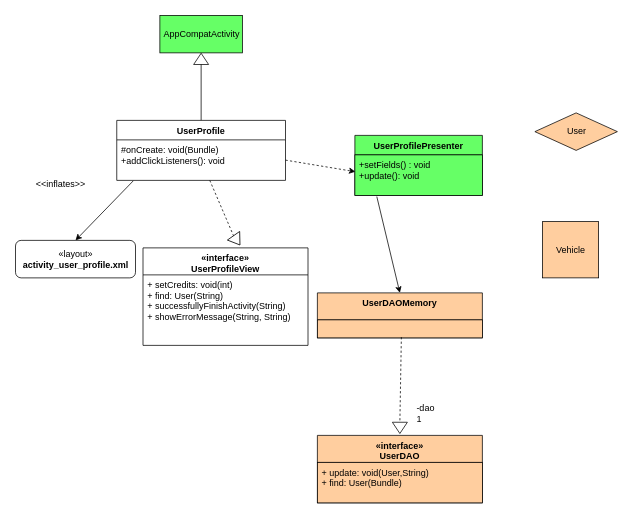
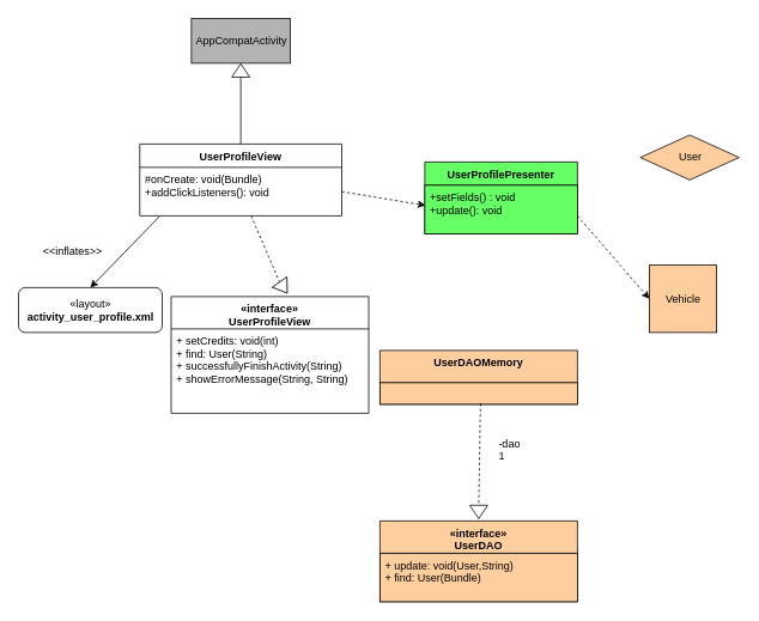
  <mxCell id="0" />
  <mxCell id="1" parent="0" />
- <mxCell id="2" value="AppCompatActivity" style="html=1;fillColor=#66ff66;strokeColor=#000000;" vertex="1" parent="1"><mxGeometry x="212.5" y="20" width="110" height="50" as="geometry" /></mxCell>
+ <mxCell id="2" value="AppCompatActivity" style="html=1;fillColor=#B3B3B3;strokeColor=#000000;" vertex="1" parent="1"><mxGeometry x="212.5" y="20" width="110" height="50" as="geometry" /></mxCell>
  <mxCell id="3" value="" style="triangle;whiteSpace=wrap;html=1;strokeColor=#000000;fillColor=#FFFFFF;rotation=-90;" vertex="1" parent="1"><mxGeometry x="260" y="68" width="15" height="20" as="geometry" /></mxCell>
  <mxCell id="4" value="" style="endArrow=none;html=1;entryX=0;entryY=0.5;entryDx=0;entryDy=0;exitX=0.5;exitY=0;exitDx=0;exitDy=0;" edge="1" parent="1" source="12" target="3"><mxGeometry width="50" height="50" relative="1" as="geometry"><mxPoint x="267.5" y="170" as="sourcePoint" /><mxPoint x="302.5" y="120" as="targetPoint" /></mxGeometry></mxCell>
  <mxCell id="5" value="" style="endArrow=classic;html=1;exitX=0.098;exitY=1.011;exitDx=0;exitDy=0;exitPerimeter=0;dashed=0;entryX=0.5;entryY=0;entryDx=0;entryDy=0;" edge="1" parent="1" source="13" target="6"><mxGeometry width="50" height="50" relative="1" as="geometry"><mxPoint x="192.5" y="340" as="sourcePoint" /><mxPoint x="162.5" y="330" as="targetPoint" /></mxGeometry></mxCell>
  <mxCell id="6" value="«layout»&lt;br&gt;&lt;b&gt;activity_user_profile.xml&lt;/b&gt;" style="html=1;strokeColor=#000000;fillColor=#FFFFFF;rounded=1;" vertex="1" parent="1"><mxGeometry x="20" y="320" width="160" height="50" as="geometry" /></mxCell>
  <mxCell id="7" value="" style="triangle;whiteSpace=wrap;html=1;strokeColor=#000000;fillColor=#FFFFFF;rotation=55;" vertex="1" parent="1"><mxGeometry x="307.5" y="310" width="15" height="20" as="geometry" /></mxCell>
  <mxCell id="8" value="" style="endArrow=none;html=1;entryX=0;entryY=0.5;entryDx=0;entryDy=0;dashed=1;" edge="1" parent="1" source="13" target="7"><mxGeometry width="50" height="50" relative="1" as="geometry"><mxPoint x="282.5" y="302.432" as="sourcePoint" /><mxPoint x="312.5" y="310" as="targetPoint" /></mxGeometry></mxCell>
  <mxCell id="9" value="" style="endArrow=classic;html=1;exitX=1;exitY=0.5;exitDx=0;exitDy=0;dashed=1;entryX=0.004;entryY=0.863;entryDx=0;entryDy=0;entryPerimeter=0;" edge="1" parent="1" source="13"><mxGeometry width="50" height="50" relative="1" as="geometry"><mxPoint x="445.68" y="220.004" as="sourcePoint" /><mxPoint x="473.14" y="228.438" as="targetPoint" /></mxGeometry></mxCell>
  <mxCell id="10" value="UserProfilePresenter" style="swimlane;fontStyle=1;align=center;verticalAlign=top;childLayout=stackLayout;horizontal=1;startSize=26;horizontalStack=0;resizeParent=1;resizeParentMax=0;resizeLast=0;collapsible=1;marginBottom=0;strokeColor=#000000;fillColor=#66FF66;gradientColor=none;" vertex="1" parent="1"><mxGeometry x="472.5" y="180" width="170" height="80" as="geometry" /></mxCell>
  <mxCell id="11" value="+setFields() : void&#10;+update(): void" style="text;strokeColor=#000000;fillColor=#66FF66;align=left;verticalAlign=top;spacingLeft=4;spacingRight=4;overflow=hidden;rotatable=0;points=[[0,0.5],[1,0.5]];portConstraint=eastwest;gradientColor=none;" vertex="1" parent="10"><mxGeometry y="26" width="170" height="54" as="geometry" /></mxCell>
- <mxCell id="12" value="UserProfile" style="swimlane;fontStyle=1;align=center;verticalAlign=top;childLayout=stackLayout;horizontal=1;startSize=26;horizontalStack=0;resizeParent=1;resizeParentMax=0;resizeLast=0;collapsible=1;marginBottom=0;strokeColor=#000000;fillColor=#FFFFFF;" vertex="1" parent="1"><mxGeometry x="155" y="160" width="225" height="80" as="geometry" /></mxCell>
+ <mxCell id="12" value="UserProfileView" style="swimlane;fontStyle=1;align=center;verticalAlign=top;childLayout=stackLayout;horizontal=1;startSize=26;horizontalStack=0;resizeParent=1;resizeParentMax=0;resizeLast=0;collapsible=1;marginBottom=0;strokeColor=#000000;fillColor=#FFFFFF;" vertex="1" parent="1"><mxGeometry x="155" y="160" width="225" height="80" as="geometry" /></mxCell>
  <mxCell id="13" value="#onCreate: void(Bundle)&#10;+addClickListeners(): void" style="text;strokeColor=none;fillColor=none;align=left;verticalAlign=top;spacingLeft=4;spacingRight=4;overflow=hidden;rotatable=0;points=[[0,0.5],[1,0.5]];portConstraint=eastwest;" vertex="1" parent="12"><mxGeometry y="26" width="225" height="54" as="geometry" /></mxCell>
- <mxCell id="14" value="" style="endArrow=classic;html=1;exitX=0.172;exitY=1.029;exitDx=0;exitDy=0;exitPerimeter=0;entryX=0.5;entryY=0;entryDx=0;entryDy=0;" edge="1" parent="1" source="11" target="18"><mxGeometry width="50" height="50" relative="1" as="geometry"><mxPoint x="512.5" y="340" as="sourcePoint" /><mxPoint x="492.5" y="360" as="targetPoint" /></mxGeometry></mxCell>
+ <mxCell id="15" value="" style="endArrow=classic;html=1;exitX=1;exitY=0.75;exitDx=0;exitDy=0;dashed=1;entryX=0;entryY=0.5;entryDx=0;entryDy=0;" edge="1" parent="1" source="10" target="17"><mxGeometry width="50" height="50" relative="1" as="geometry"><mxPoint x="672.5" y="270" as="sourcePoint" /><mxPoint x="722.5" y="280" as="targetPoint" /></mxGeometry></mxCell>
  <mxCell id="16" value="User" style="rhombus;html=1;strokeColor=#000000;fillColor=#FFCE9F;gradientColor=none;" vertex="1" parent="1"><mxGeometry x="712.5" y="150" width="110" height="50" as="geometry" /></mxCell>
  <mxCell id="17" value="Vehicle" style="html=1;strokeColor=#000000;fillColor=#FFCE9F;gradientColor=none;" vertex="1" parent="1"><mxGeometry x="722.5" y="295" width="75" height="75" as="geometry" /></mxCell>
  <mxCell id="18" value="UserDAOMemory&#10;" style="swimlane;fontStyle=1;align=center;verticalAlign=top;childLayout=stackLayout;horizontal=1;startSize=36;horizontalStack=0;resizeParent=1;resizeParentMax=0;resizeLast=0;collapsible=1;marginBottom=0;strokeColor=#000000;fillColor=#FFCE9F;gradientColor=none;" vertex="1" parent="1"><mxGeometry x="422.5" y="390" width="220" height="60" as="geometry"><mxRectangle x="360" y="590" width="120" height="70" as="alternateBounds" /></mxGeometry></mxCell>
  <mxCell id="19" value="" style="text;strokeColor=#000000;fillColor=#FFCE9F;align=left;verticalAlign=top;spacingLeft=4;spacingRight=4;overflow=hidden;rotatable=0;points=[[0,0.5],[1,0.5]];portConstraint=eastwest;" vertex="1" parent="18"><mxGeometry y="36" width="220" height="24" as="geometry" /></mxCell>
  <mxCell id="20" value="«interface»&#10;UserDAO&#10;" style="swimlane;fontStyle=1;align=center;verticalAlign=top;childLayout=stackLayout;horizontal=1;startSize=36;horizontalStack=0;resizeParent=1;resizeParentMax=0;resizeLast=0;collapsible=1;marginBottom=0;strokeColor=#000000;fillColor=#FFCE9F;gradientColor=none;" vertex="1" parent="1"><mxGeometry x="422.5" y="580" width="220" height="90" as="geometry"><mxRectangle x="360" y="590" width="120" height="70" as="alternateBounds" /></mxGeometry></mxCell>
  <mxCell id="21" value="+ update: void(User,String)&#10;+ find: User(Bundle)&#10;" style="text;strokeColor=#000000;fillColor=#FFCE9F;align=left;verticalAlign=top;spacingLeft=4;spacingRight=4;overflow=hidden;rotatable=0;points=[[0,0.5],[1,0.5]];portConstraint=eastwest;" vertex="1" parent="20"><mxGeometry y="36" width="220" height="54" as="geometry" /></mxCell>
  <mxCell id="22" value="" style="triangle;whiteSpace=wrap;html=1;strokeColor=#000000;fillColor=#FFFFFF;rotation=90;" vertex="1" parent="1"><mxGeometry x="525" y="560" width="15" height="20" as="geometry" /></mxCell>
  <mxCell id="23" value="" style="endArrow=none;html=1;entryX=0;entryY=0.5;entryDx=0;entryDy=0;dashed=1;exitX=0.509;exitY=0.958;exitDx=0;exitDy=0;exitPerimeter=0;" edge="1" parent="1" source="19" target="22"><mxGeometry width="50" height="50" relative="1" as="geometry"><mxPoint x="336.564" y="500" as="sourcePoint" /><mxPoint x="370" y="570" as="targetPoint" /></mxGeometry></mxCell>
- <mxCell id="24" value="&amp;lt;&amp;lt;inflates&amp;gt;&amp;gt;" style="text;html=1;align=center;verticalAlign=middle;resizable=0;points=[];autosize=1;" vertex="1" parent="1"><mxGeometry x="40" y="235" width="80" height="20" as="geometry" /></mxCell>
- <mxCell id="25" value="-dao&lt;br&gt;1" style="text;html=1;" vertex="1" parent="1"><mxGeometry x="552.5" y="530" width="50" height="30" as="geometry" /></mxCell>
+ <mxCell id="24" value="&amp;lt;&amp;lt;inflates&amp;gt;&amp;gt;" style="text;html=1;align=center;verticalAlign=middle;resizable=0;points=[];autosize=1;" vertex="1" parent="1"><mxGeometry x="40" y="270" width="80" height="20" as="geometry" /></mxCell>
+ <mxCell id="25" value="-dao&lt;br&gt;1" style="text;html=1;" vertex="1" parent="1"><mxGeometry x="552.5" y="480" width="50" height="30" as="geometry" /></mxCell>
  <mxCell id="26" value="«interface»&#10;UserProfileView&#10;" style="swimlane;fontStyle=1;align=center;verticalAlign=top;childLayout=stackLayout;horizontal=1;startSize=36;horizontalStack=0;resizeParent=1;resizeParentMax=0;resizeLast=0;collapsible=1;marginBottom=0;" vertex="1" parent="1"><mxGeometry x="190" y="330" width="220" height="130" as="geometry"><mxRectangle x="360" y="590" width="120" height="70" as="alternateBounds" /></mxGeometry></mxCell>
  <mxCell id="27" value="+ setCredits: void(int)&#10;+ find: User(String)&#10;+ successfullyFinishActivity(String)&#10;+ showErrorMessage(String, String)&#10;" style="text;align=left;verticalAlign=top;spacingLeft=4;spacingRight=4;overflow=hidden;rotatable=0;points=[[0,0.5],[1,0.5]];portConstraint=eastwest;" vertex="1" parent="26"><mxGeometry y="36" width="220" height="94" as="geometry" /></mxCell>
